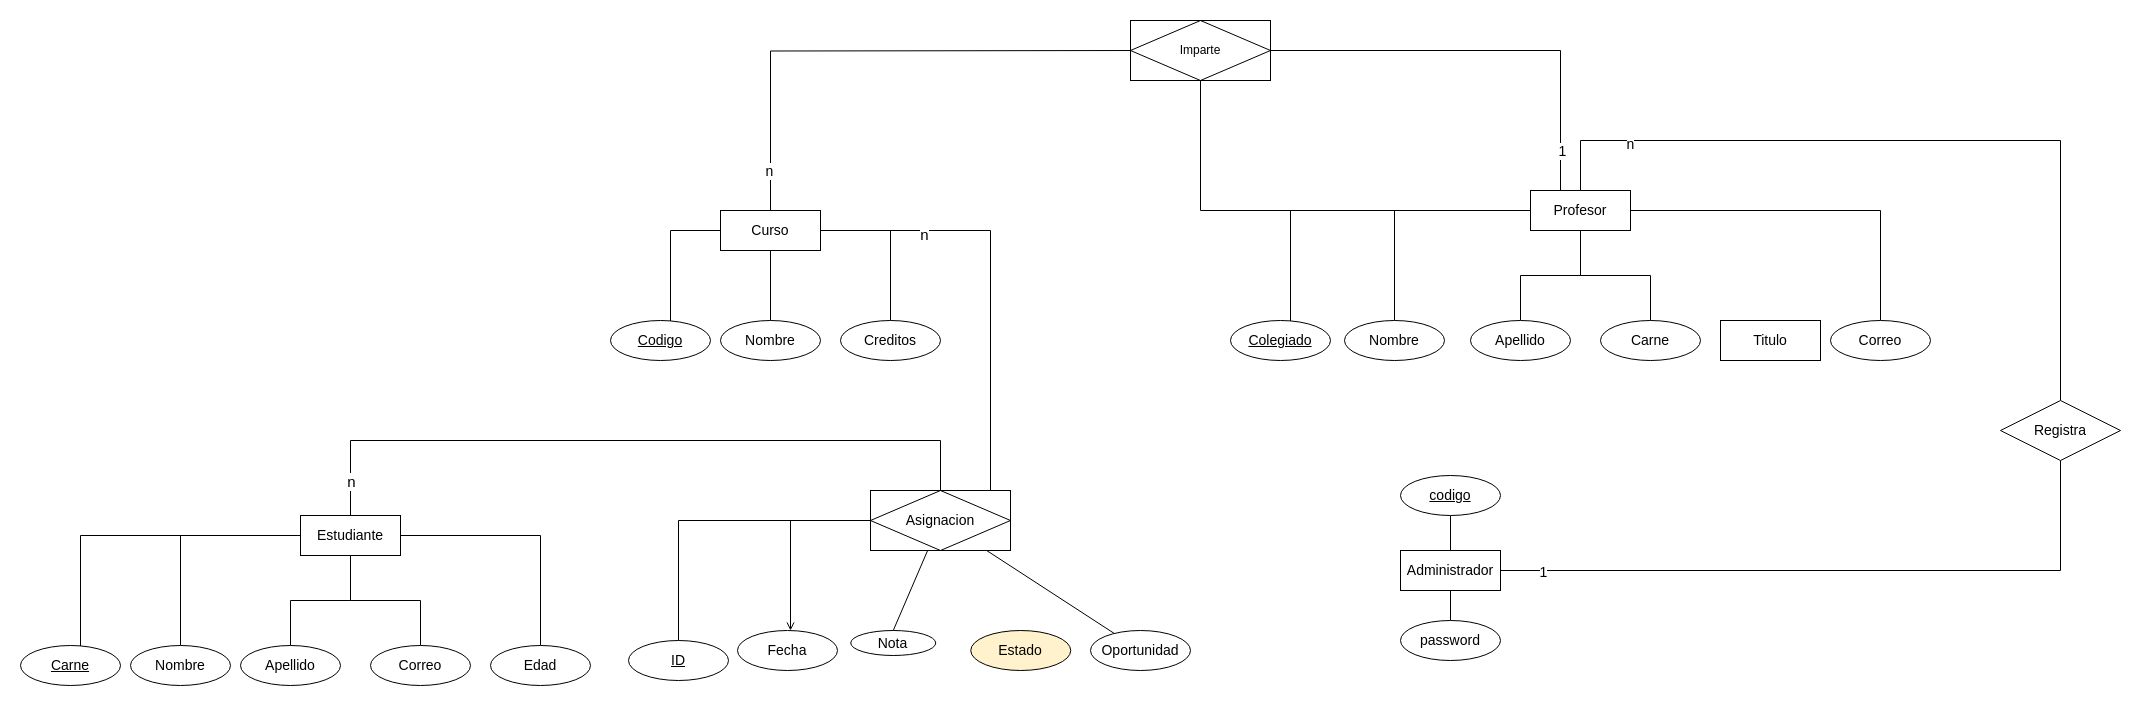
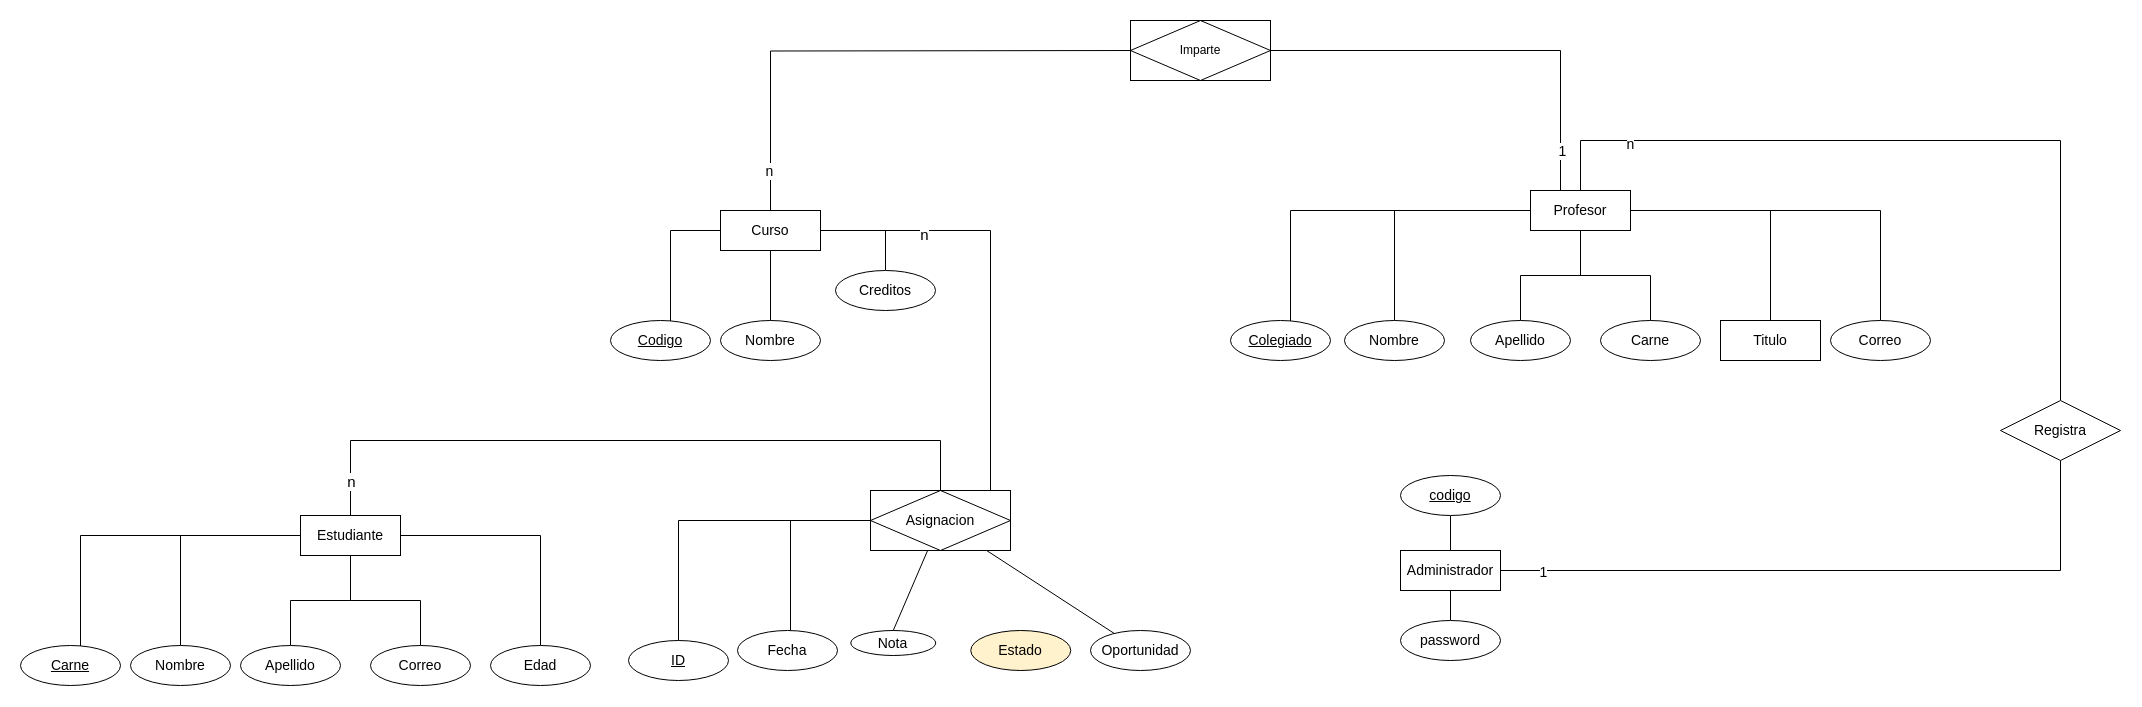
  <mxCell id="0" />
  <mxCell id="1" parent="0" />
  <mxCell id="2" style="edgeStyle=orthogonalEdgeStyle;rounded=0;orthogonalLoop=1;jettySize=auto;html=1;entryX=0.6;entryY=0.025;entryDx=0;entryDy=0;entryPerimeter=0;fontSize=14;endArrow=none;endFill=0;" parent="1" source="9" target="10" edge="1"><mxGeometry relative="1" as="geometry" /></mxCell>
  <mxCell id="3" style="edgeStyle=orthogonalEdgeStyle;rounded=0;orthogonalLoop=1;jettySize=auto;html=1;entryX=0.5;entryY=0;entryDx=0;entryDy=0;fontSize=14;endArrow=none;endFill=0;" parent="1" source="9" target="11" edge="1"><mxGeometry relative="1" as="geometry" /></mxCell>
  <mxCell id="4" style="edgeStyle=orthogonalEdgeStyle;rounded=0;orthogonalLoop=1;jettySize=auto;html=1;fontSize=14;endArrow=none;endFill=0;" parent="1" source="9" target="12" edge="1"><mxGeometry relative="1" as="geometry" /></mxCell>
  <mxCell id="5" style="edgeStyle=orthogonalEdgeStyle;rounded=0;orthogonalLoop=1;jettySize=auto;html=1;entryX=0.5;entryY=0;entryDx=0;entryDy=0;fontSize=14;endArrow=none;endFill=0;" parent="1" source="9" target="13" edge="1"><mxGeometry relative="1" as="geometry" /></mxCell>
  <mxCell id="6" style="edgeStyle=orthogonalEdgeStyle;rounded=0;orthogonalLoop=1;jettySize=auto;html=1;fontSize=14;endArrow=none;endFill=0;" parent="1" source="9" target="14" edge="1"><mxGeometry relative="1" as="geometry" /></mxCell>
  <mxCell id="7" style="edgeStyle=orthogonalEdgeStyle;rounded=0;orthogonalLoop=1;jettySize=auto;html=1;fontSize=14;endArrow=none;endFill=0;" parent="1" source="9" target="28" edge="1"><mxGeometry relative="1" as="geometry"><Array as="points"><mxPoint x="350" y="440" /><mxPoint x="940" y="440" /></Array></mxGeometry></mxCell>
  <mxCell id="8" value="n" style="edgeLabel;html=1;align=center;verticalAlign=middle;resizable=0;points=[];fontSize=15;" parent="7" vertex="1" connectable="0"><mxGeometry x="-0.936" y="1" relative="1" as="geometry"><mxPoint x="1" y="-12" as="offset" /></mxGeometry></mxCell>
  <mxCell id="9" value="Estudiante" style="whiteSpace=wrap;html=1;align=center;fontSize=14;" parent="1" vertex="1"><mxGeometry x="300" y="515" width="100" height="40" as="geometry" /></mxCell>
  <mxCell id="10" value="Carne" style="ellipse;whiteSpace=wrap;html=1;align=center;fontStyle=4;fontSize=14;" parent="1" vertex="1"><mxGeometry x="20" y="645" width="100" height="40" as="geometry" /></mxCell>
  <mxCell id="11" value="Nombre" style="ellipse;whiteSpace=wrap;html=1;align=center;fontSize=14;" parent="1" vertex="1"><mxGeometry x="130" y="645" width="100" height="40" as="geometry" /></mxCell>
  <mxCell id="12" value="Apellido" style="ellipse;whiteSpace=wrap;html=1;align=center;fontSize=14;" parent="1" vertex="1"><mxGeometry x="240" y="645" width="100" height="40" as="geometry" /></mxCell>
  <mxCell id="13" value="Correo" style="ellipse;whiteSpace=wrap;html=1;align=center;fontSize=14;" parent="1" vertex="1"><mxGeometry x="370" y="645" width="100" height="40" as="geometry" /></mxCell>
  <mxCell id="14" value="Edad" style="ellipse;whiteSpace=wrap;html=1;align=center;fontSize=14;" parent="1" vertex="1"><mxGeometry x="490" y="645" width="100" height="40" as="geometry" /></mxCell>
  <mxCell id="15" style="edgeStyle=orthogonalEdgeStyle;rounded=0;orthogonalLoop=1;jettySize=auto;html=1;entryX=0.6;entryY=0.025;entryDx=0;entryDy=0;entryPerimeter=0;fontSize=14;endArrow=none;endFill=0;" parent="1" source="20" target="21" edge="1"><mxGeometry relative="1" as="geometry" /></mxCell>
  <mxCell id="16" style="edgeStyle=orthogonalEdgeStyle;rounded=0;orthogonalLoop=1;jettySize=auto;html=1;entryX=0.5;entryY=0;entryDx=0;entryDy=0;fontSize=14;endArrow=none;endFill=0;" parent="1" source="20" target="22" edge="1"><mxGeometry relative="1" as="geometry" /></mxCell>
  <mxCell id="17" style="edgeStyle=orthogonalEdgeStyle;rounded=0;orthogonalLoop=1;jettySize=auto;html=1;fontSize=14;endArrow=none;endFill=0;" parent="1" source="20" target="23" edge="1"><mxGeometry relative="1" as="geometry" /></mxCell>
  <mxCell id="18" style="edgeStyle=orthogonalEdgeStyle;rounded=0;orthogonalLoop=1;jettySize=auto;html=1;fontSize=14;endArrow=none;endFill=0;" parent="1" source="20" target="28" edge="1"><mxGeometry relative="1" as="geometry"><Array as="points"><mxPoint x="990" y="230" /></Array></mxGeometry></mxCell>
  <mxCell id="19" value="n" style="edgeLabel;html=1;align=center;verticalAlign=middle;resizable=0;points=[];fontSize=15;" parent="18" vertex="1" connectable="0"><mxGeometry x="-0.521" y="-3" relative="1" as="geometry"><mxPoint as="offset" /></mxGeometry></mxCell>
  <mxCell id="20" value="Curso" style="whiteSpace=wrap;html=1;align=center;fontSize=14;" parent="1" vertex="1"><mxGeometry x="720" y="210" width="100" height="40" as="geometry" /></mxCell>
  <mxCell id="21" value="Codigo" style="ellipse;whiteSpace=wrap;html=1;align=center;fontStyle=4;fontSize=14;" parent="1" vertex="1"><mxGeometry x="610" y="320" width="100" height="40" as="geometry" /></mxCell>
  <mxCell id="22" value="Nombre" style="ellipse;whiteSpace=wrap;html=1;align=center;fontSize=14;" parent="1" vertex="1"><mxGeometry x="720" y="320" width="100" height="40" as="geometry" /></mxCell>
- <mxCell id="23" value="Creditos" style="ellipse;whiteSpace=wrap;html=1;align=center;fontSize=14;" parent="1" vertex="1"><mxGeometry x="840" y="320" width="100" height="40" as="geometry" /></mxCell>
+ <mxCell id="23" value="Creditos" style="ellipse;whiteSpace=wrap;html=1;align=center;fontSize=14;" parent="1" vertex="1"><mxGeometry x="835" y="270" width="100" height="40" as="geometry" /></mxCell>
  <mxCell id="24" style="edgeStyle=orthogonalEdgeStyle;rounded=0;orthogonalLoop=1;jettySize=auto;html=1;fontSize=14;endArrow=none;endFill=0;" parent="1" source="28" target="30" edge="1"><mxGeometry relative="1" as="geometry" /></mxCell>
- <mxCell id="25" style="edgeStyle=orthogonalEdgeStyle;rounded=0;orthogonalLoop=1;jettySize=auto;html=1;fontSize=14;endArrow=open;endFill=0;" parent="1" source="28" target="29" edge="1"><mxGeometry relative="1" as="geometry"><Array as="points"><mxPoint x="790" y="520" /></Array></mxGeometry></mxCell>
+ <mxCell id="25" style="edgeStyle=orthogonalEdgeStyle;rounded=0;orthogonalLoop=1;jettySize=auto;html=1;fontSize=14;endArrow=none;endFill=0;" parent="1" source="28" target="29" edge="1"><mxGeometry relative="1" as="geometry"><Array as="points"><mxPoint x="790" y="520" /></Array></mxGeometry></mxCell>
  <mxCell id="26" style="edgeStyle=none;rounded=0;orthogonalLoop=1;jettySize=auto;html=1;entryX=0.5;entryY=0;entryDx=0;entryDy=0;fontSize=15;endArrow=none;endFill=0;" parent="1" source="28" target="58" edge="1"><mxGeometry relative="1" as="geometry" /></mxCell>
  <mxCell id="27" style="edgeStyle=none;rounded=0;orthogonalLoop=1;jettySize=auto;html=1;fontSize=15;endArrow=none;endFill=0;" parent="1" source="28" target="60" edge="1"><mxGeometry relative="1" as="geometry" /></mxCell>
  <mxCell id="28" value="Asignacion" style="shape=associativeEntity;whiteSpace=wrap;html=1;align=center;fontSize=14;" parent="1" vertex="1"><mxGeometry x="870" y="490" width="140" height="60" as="geometry" /></mxCell>
  <mxCell id="29" value="Fecha" style="ellipse;whiteSpace=wrap;html=1;align=center;fontSize=14;" parent="1" vertex="1"><mxGeometry x="737" y="630" width="100" height="40" as="geometry" /></mxCell>
  <mxCell id="30" value="ID" style="ellipse;whiteSpace=wrap;html=1;align=center;fontStyle=4;fontSize=14;" parent="1" vertex="1"><mxGeometry x="628" y="640" width="100" height="40" as="geometry" /></mxCell>
  <mxCell id="31" style="edgeStyle=orthogonalEdgeStyle;rounded=0;orthogonalLoop=1;jettySize=auto;html=1;entryX=0.6;entryY=0.025;entryDx=0;entryDy=0;entryPerimeter=0;fontSize=14;endArrow=none;endFill=0;" parent="1" source="39" target="40" edge="1"><mxGeometry relative="1" as="geometry" /></mxCell>
  <mxCell id="32" style="edgeStyle=orthogonalEdgeStyle;rounded=0;orthogonalLoop=1;jettySize=auto;html=1;entryX=0.5;entryY=0;entryDx=0;entryDy=0;fontSize=14;endArrow=none;endFill=0;" parent="1" source="39" target="41" edge="1"><mxGeometry relative="1" as="geometry" /></mxCell>
  <mxCell id="33" style="edgeStyle=orthogonalEdgeStyle;rounded=0;orthogonalLoop=1;jettySize=auto;html=1;fontSize=14;endArrow=none;endFill=0;" parent="1" source="39" target="42" edge="1"><mxGeometry relative="1" as="geometry" /></mxCell>
  <mxCell id="34" style="edgeStyle=orthogonalEdgeStyle;rounded=0;orthogonalLoop=1;jettySize=auto;html=1;entryX=0.5;entryY=0;entryDx=0;entryDy=0;fontSize=14;endArrow=none;endFill=0;" parent="1" source="39" target="43" edge="1"><mxGeometry relative="1" as="geometry" /></mxCell>
- <mxCell id="35" style="edgeStyle=orthogonalEdgeStyle;rounded=0;orthogonalLoop=1;jettySize=auto;html=1;fontSize=14;endArrow=none;endFill=0;" parent="1" source="39" target="61" edge="1"><mxGeometry relative="1" as="geometry" /></mxCell>
+ <mxCell id="35" style="edgeStyle=orthogonalEdgeStyle;rounded=0;orthogonalLoop=1;jettySize=auto;html=1;fontSize=14;endArrow=none;endFill=0;" parent="1" source="39" target="44" edge="1"><mxGeometry relative="1" as="geometry" /></mxCell>
  <mxCell id="36" style="edgeStyle=orthogonalEdgeStyle;rounded=0;orthogonalLoop=1;jettySize=auto;html=1;fontSize=14;endArrow=none;endFill=0;" parent="1" source="39" target="49" edge="1"><mxGeometry relative="1" as="geometry" /></mxCell>
  <mxCell id="37" style="edgeStyle=orthogonalEdgeStyle;rounded=0;orthogonalLoop=1;jettySize=auto;html=1;fontSize=14;endArrow=none;endFill=0;" parent="1" source="39" target="57" edge="1"><mxGeometry relative="1" as="geometry"><Array as="points"><mxPoint x="1580" y="140" /><mxPoint x="2060" y="140" /></Array></mxGeometry></mxCell>
  <mxCell id="38" value="n" style="edgeLabel;html=1;align=center;verticalAlign=middle;resizable=0;points=[];fontSize=14;" parent="37" vertex="1" connectable="0"><mxGeometry x="-0.749" y="-3" relative="1" as="geometry"><mxPoint as="offset" /></mxGeometry></mxCell>
  <mxCell id="39" value="Profesor" style="whiteSpace=wrap;html=1;align=center;fontSize=14;" parent="1" vertex="1"><mxGeometry x="1530" y="190" width="100" height="40" as="geometry" /></mxCell>
  <mxCell id="40" value="Colegiado" style="ellipse;whiteSpace=wrap;html=1;align=center;fontStyle=4;fontSize=14;" parent="1" vertex="1"><mxGeometry x="1230" y="320" width="100" height="40" as="geometry" /></mxCell>
  <mxCell id="41" value="Nombre" style="ellipse;whiteSpace=wrap;html=1;align=center;fontSize=14;" parent="1" vertex="1"><mxGeometry x="1344" y="320" width="100" height="40" as="geometry" /></mxCell>
  <mxCell id="42" value="Apellido" style="ellipse;whiteSpace=wrap;html=1;align=center;fontSize=14;" parent="1" vertex="1"><mxGeometry x="1470" y="320" width="100" height="40" as="geometry" /></mxCell>
  <mxCell id="43" value="Carne" style="ellipse;whiteSpace=wrap;html=1;align=center;fontSize=14;" parent="1" vertex="1"><mxGeometry x="1600" y="320" width="100" height="40" as="geometry" /></mxCell>
  <mxCell id="44" value="Titulo" style="whiteSpace=wrap;html=1;align=center;fontSize=14;rounded=0;" parent="1" vertex="1"><mxGeometry x="1720" y="320" width="100" height="40" as="geometry" /></mxCell>
  <mxCell id="45" style="edgeStyle=orthogonalEdgeStyle;rounded=0;orthogonalLoop=1;jettySize=auto;html=1;fontSize=14;endArrow=none;endFill=0;" parent="1" target="20" edge="1"><mxGeometry relative="1" as="geometry"><mxPoint x="1140" y="50" as="sourcePoint" /></mxGeometry></mxCell>
  <mxCell id="46" value="n" style="edgeLabel;html=1;align=center;verticalAlign=middle;resizable=0;points=[];fontSize=14;" parent="45" vertex="1" connectable="0"><mxGeometry x="0.849" y="-2" relative="1" as="geometry"><mxPoint as="offset" /></mxGeometry></mxCell>
  <mxCell id="47" style="edgeStyle=orthogonalEdgeStyle;rounded=0;orthogonalLoop=1;jettySize=auto;html=1;fontSize=14;exitX=1;exitY=0.5;exitDx=0;exitDy=0;endArrow=none;endFill=0;" parent="1" target="39" edge="1"><mxGeometry relative="1" as="geometry"><mxPoint x="1260" y="50" as="sourcePoint" /><Array as="points"><mxPoint x="1260" y="50" /><mxPoint x="1560" y="50" /></Array></mxGeometry></mxCell>
  <mxCell id="48" value="1" style="edgeLabel;html=1;align=center;verticalAlign=middle;resizable=0;points=[];fontSize=14;" parent="47" vertex="1" connectable="0"><mxGeometry x="0.818" y="1" relative="1" as="geometry"><mxPoint as="offset" /></mxGeometry></mxCell>
  <mxCell id="49" value="Correo" style="ellipse;whiteSpace=wrap;html=1;align=center;fontSize=14;" parent="1" vertex="1"><mxGeometry x="1830" y="320" width="100" height="40" as="geometry" /></mxCell>
  <mxCell id="50" style="edgeStyle=orthogonalEdgeStyle;rounded=0;orthogonalLoop=1;jettySize=auto;html=1;entryX=0.5;entryY=1;entryDx=0;entryDy=0;fontSize=14;endArrow=none;endFill=0;" parent="1" source="54" target="55" edge="1"><mxGeometry relative="1" as="geometry" /></mxCell>
  <mxCell id="51" style="edgeStyle=orthogonalEdgeStyle;rounded=0;orthogonalLoop=1;jettySize=auto;html=1;fontSize=14;endArrow=none;endFill=0;" parent="1" source="54" target="56" edge="1"><mxGeometry relative="1" as="geometry" /></mxCell>
  <mxCell id="52" style="edgeStyle=orthogonalEdgeStyle;rounded=0;orthogonalLoop=1;jettySize=auto;html=1;fontSize=14;endArrow=none;endFill=0;" parent="1" source="54" target="57" edge="1"><mxGeometry relative="1" as="geometry" /></mxCell>
  <mxCell id="53" value="1" style="edgeLabel;html=1;align=center;verticalAlign=middle;resizable=0;points=[];fontSize=14;" parent="52" vertex="1" connectable="0"><mxGeometry x="-0.875" y="-1" relative="1" as="geometry"><mxPoint as="offset" /></mxGeometry></mxCell>
  <mxCell id="54" value="Administrador" style="whiteSpace=wrap;html=1;align=center;fontSize=14;" parent="1" vertex="1"><mxGeometry x="1400" y="550" width="100" height="40" as="geometry" /></mxCell>
  <mxCell id="55" value="codigo" style="ellipse;whiteSpace=wrap;html=1;align=center;fontStyle=4;fontSize=14;" parent="1" vertex="1"><mxGeometry x="1400" y="475" width="100" height="40" as="geometry" /></mxCell>
  <mxCell id="56" value="password" style="ellipse;whiteSpace=wrap;html=1;align=center;fontSize=14;" parent="1" vertex="1"><mxGeometry x="1400" y="620" width="100" height="40" as="geometry" /></mxCell>
  <mxCell id="57" value="Registra" style="shape=rhombus;perimeter=rhombusPerimeter;whiteSpace=wrap;html=1;align=center;fontSize=14;" parent="1" vertex="1"><mxGeometry x="2000" y="400" width="120" height="60" as="geometry" /></mxCell>
  <mxCell id="58" value="Nota" style="ellipse;whiteSpace=wrap;html=1;align=center;fontSize=14;" parent="1" vertex="1"><mxGeometry x="850.25" y="630" width="85" height="25" as="geometry" /></mxCell>
  <mxCell id="59" value="Estado" style="ellipse;whiteSpace=wrap;html=1;align=center;fontSize=14;fillColor=#fff2cc;" parent="1" vertex="1"><mxGeometry x="970.25" y="630" width="100" height="40" as="geometry" /></mxCell>
  <mxCell id="60" value="Oportunidad" style="ellipse;whiteSpace=wrap;html=1;align=center;fontSize=14;" parent="1" vertex="1"><mxGeometry x="1090" y="630" width="100" height="40" as="geometry" /></mxCell>
  <mxCell id="61" value="Imparte" style="shape=associativeEntity;whiteSpace=wrap;html=1;align=center;" vertex="1" parent="1"><mxGeometry x="1130" y="20" width="140" height="60" as="geometry" /></mxCell>
